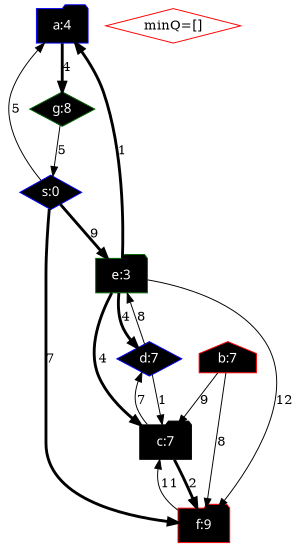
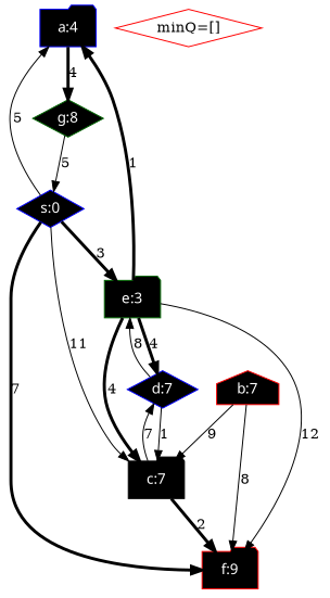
  digraph {
    node [color=blue fillcolor=black fontcolor=white fontname="time-bold" shape=folder style=filled]
    edge [penwidth=1]
    n1 [label="a:4"]
    n2 [color=darkgreen label="g:8" shape=diamond]
    n3 [label="s:0" shape=diamond]
    n4 [color=red label="b:7" shape=house]
    n5 [color=black label="c:7"]
    n6 [color=red label="f:9"]
    n7 [label="d:7" shape=diamond]
    n8 [color=darkgreen label="e:3"]
    n9 [color=red label="minQ=[]" shape=diamond fillcolor="" fontcolor="" fontname="" style=""]
    n1 -> n2 [label=4 penwidth=3]
    n2 -> n3 [label=5]
    n3 -> n1 [label=5]
    n3 -> n6 [label=7 penwidth=3]
-   n3 -> n8 [label=9 penwidth=3]
+   n3 -> n8 [label=3 penwidth=3]
    n4 -> n5 [label=9]
    n4 -> n6 [label=8]
    n5 -> n6 [label=2 penwidth=3]
    n5 -> n7 [label=7]
-   n6 -> n5 [label=11]
+   n3 -> n5 [label=11]
    n7 -> n5 [label=1]
    n7 -> n8 [label=8]
    n8 -> n1 [label=1 penwidth=3]
    n8 -> n5 [label=4 penwidth=3]
    n8 -> n6 [label=12]
    n8 -> n7 [label=4 penwidth=3]
  }
